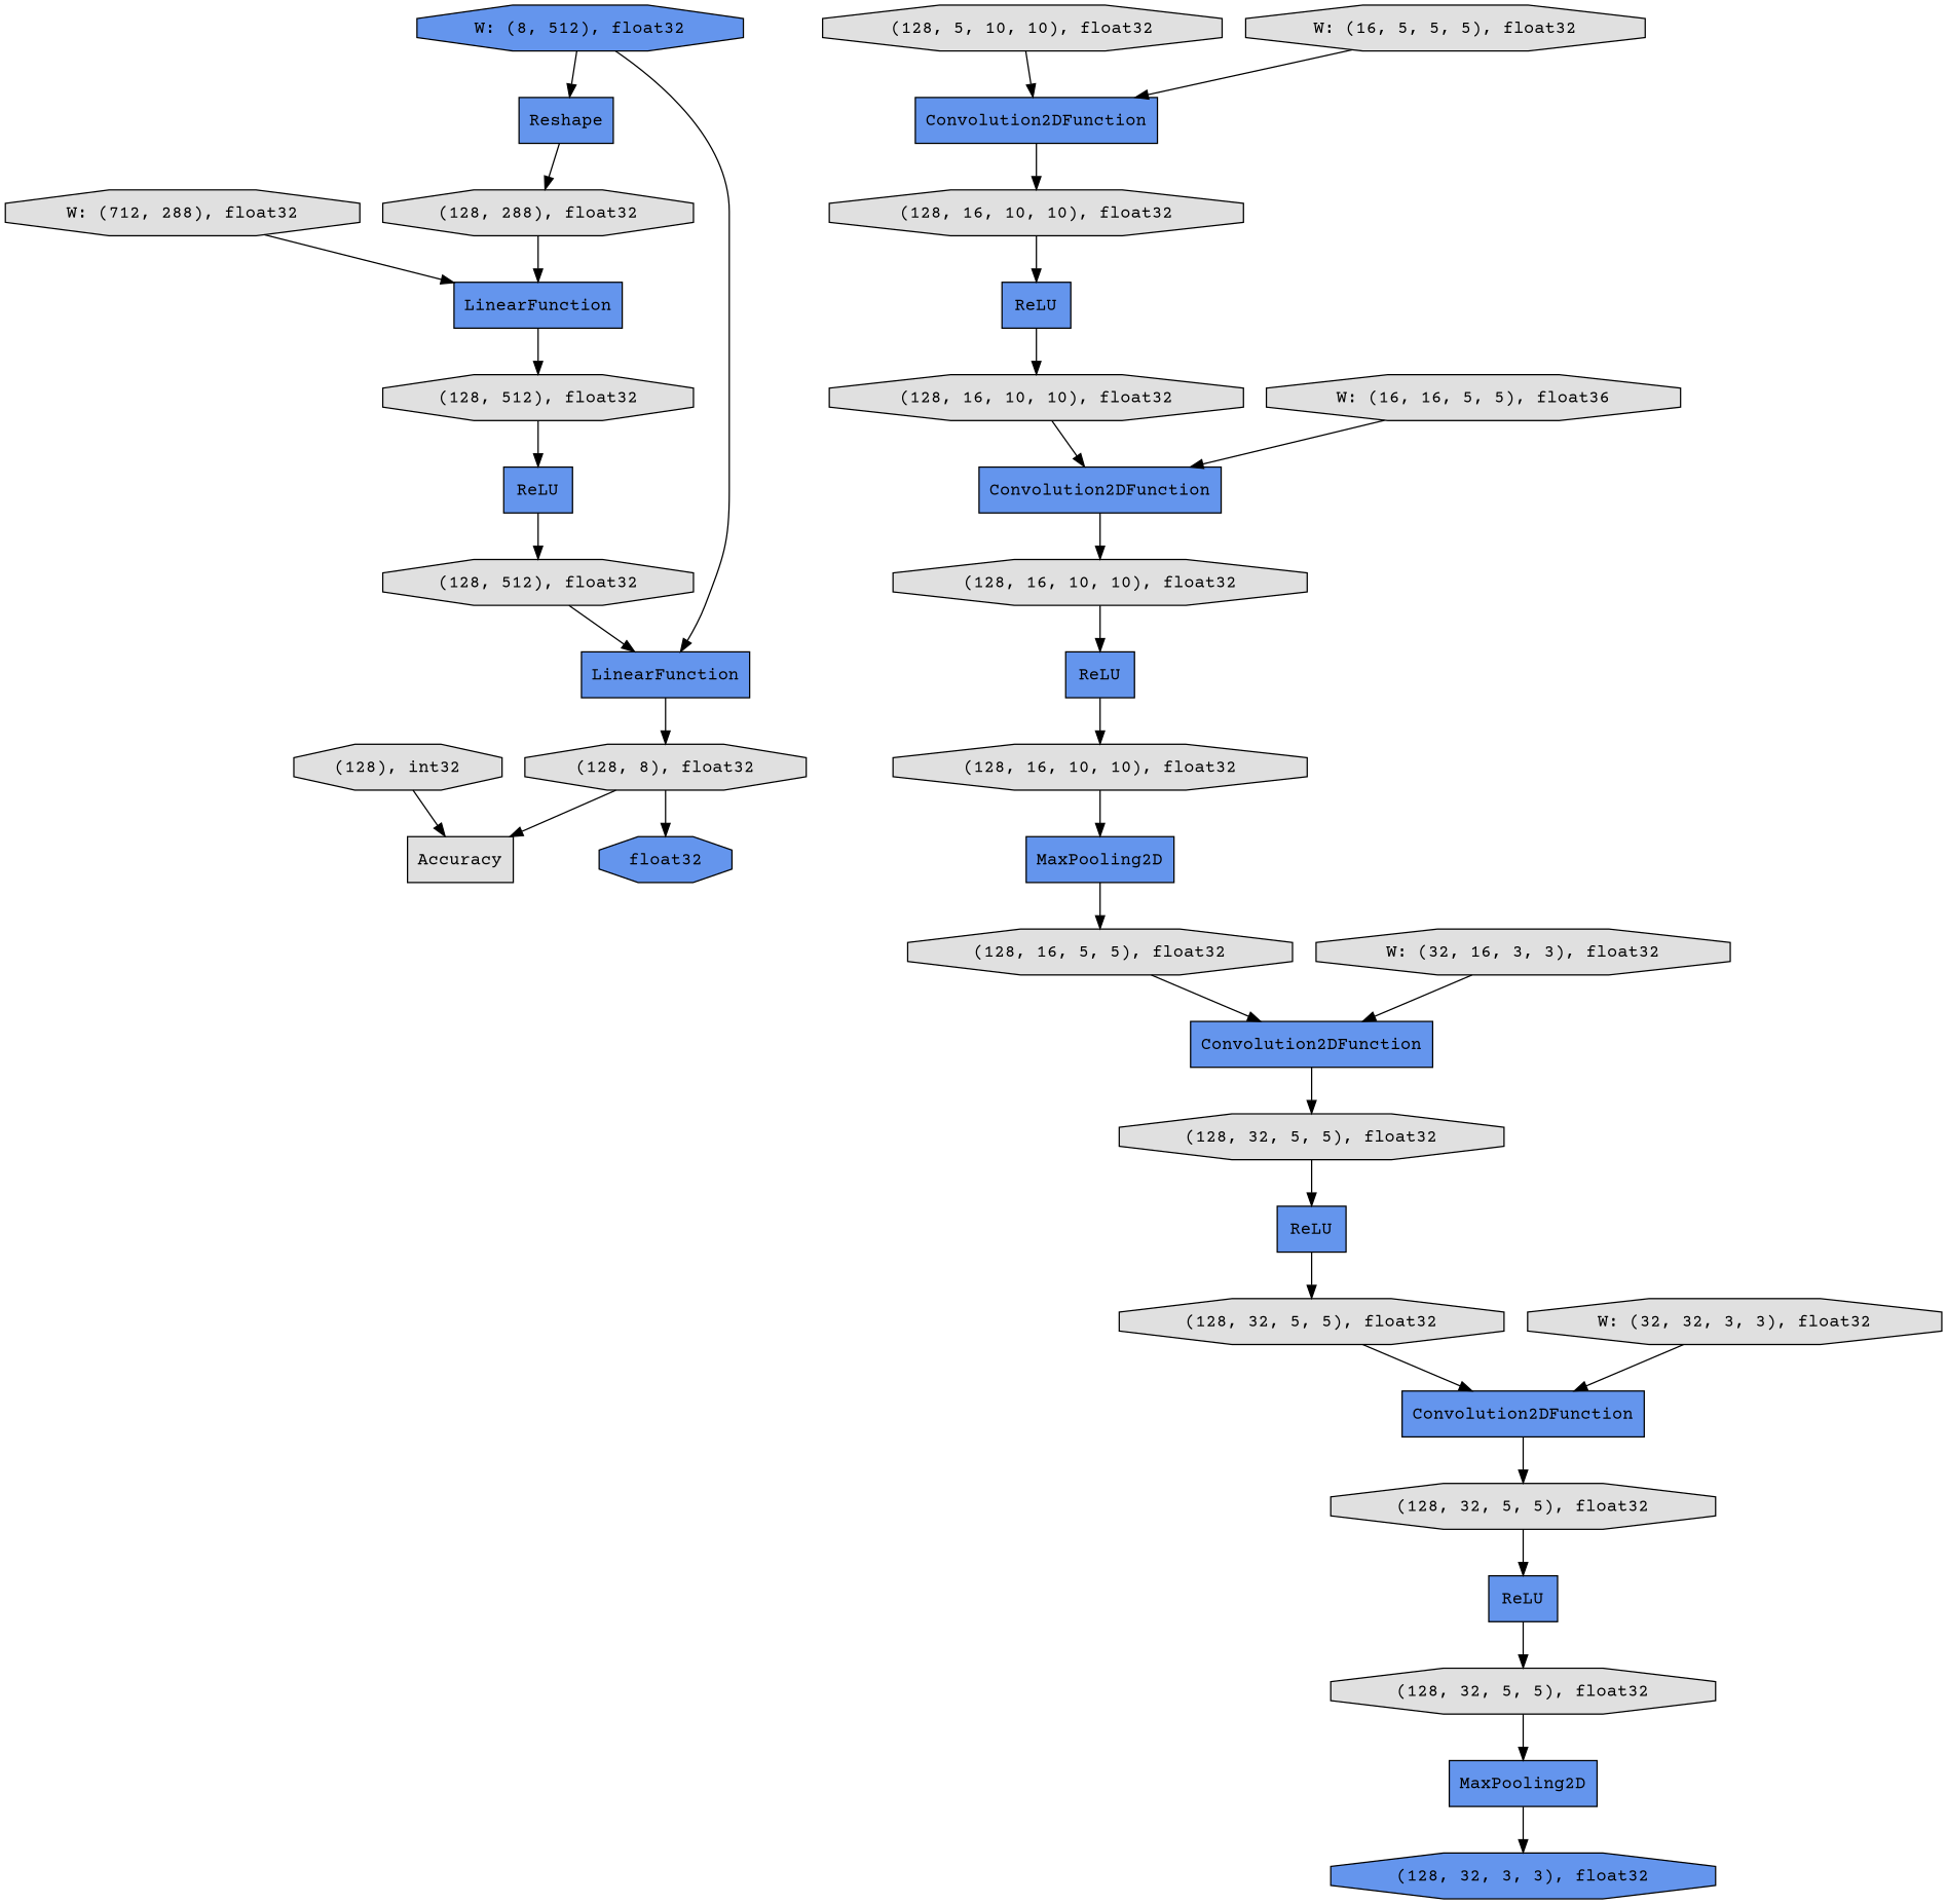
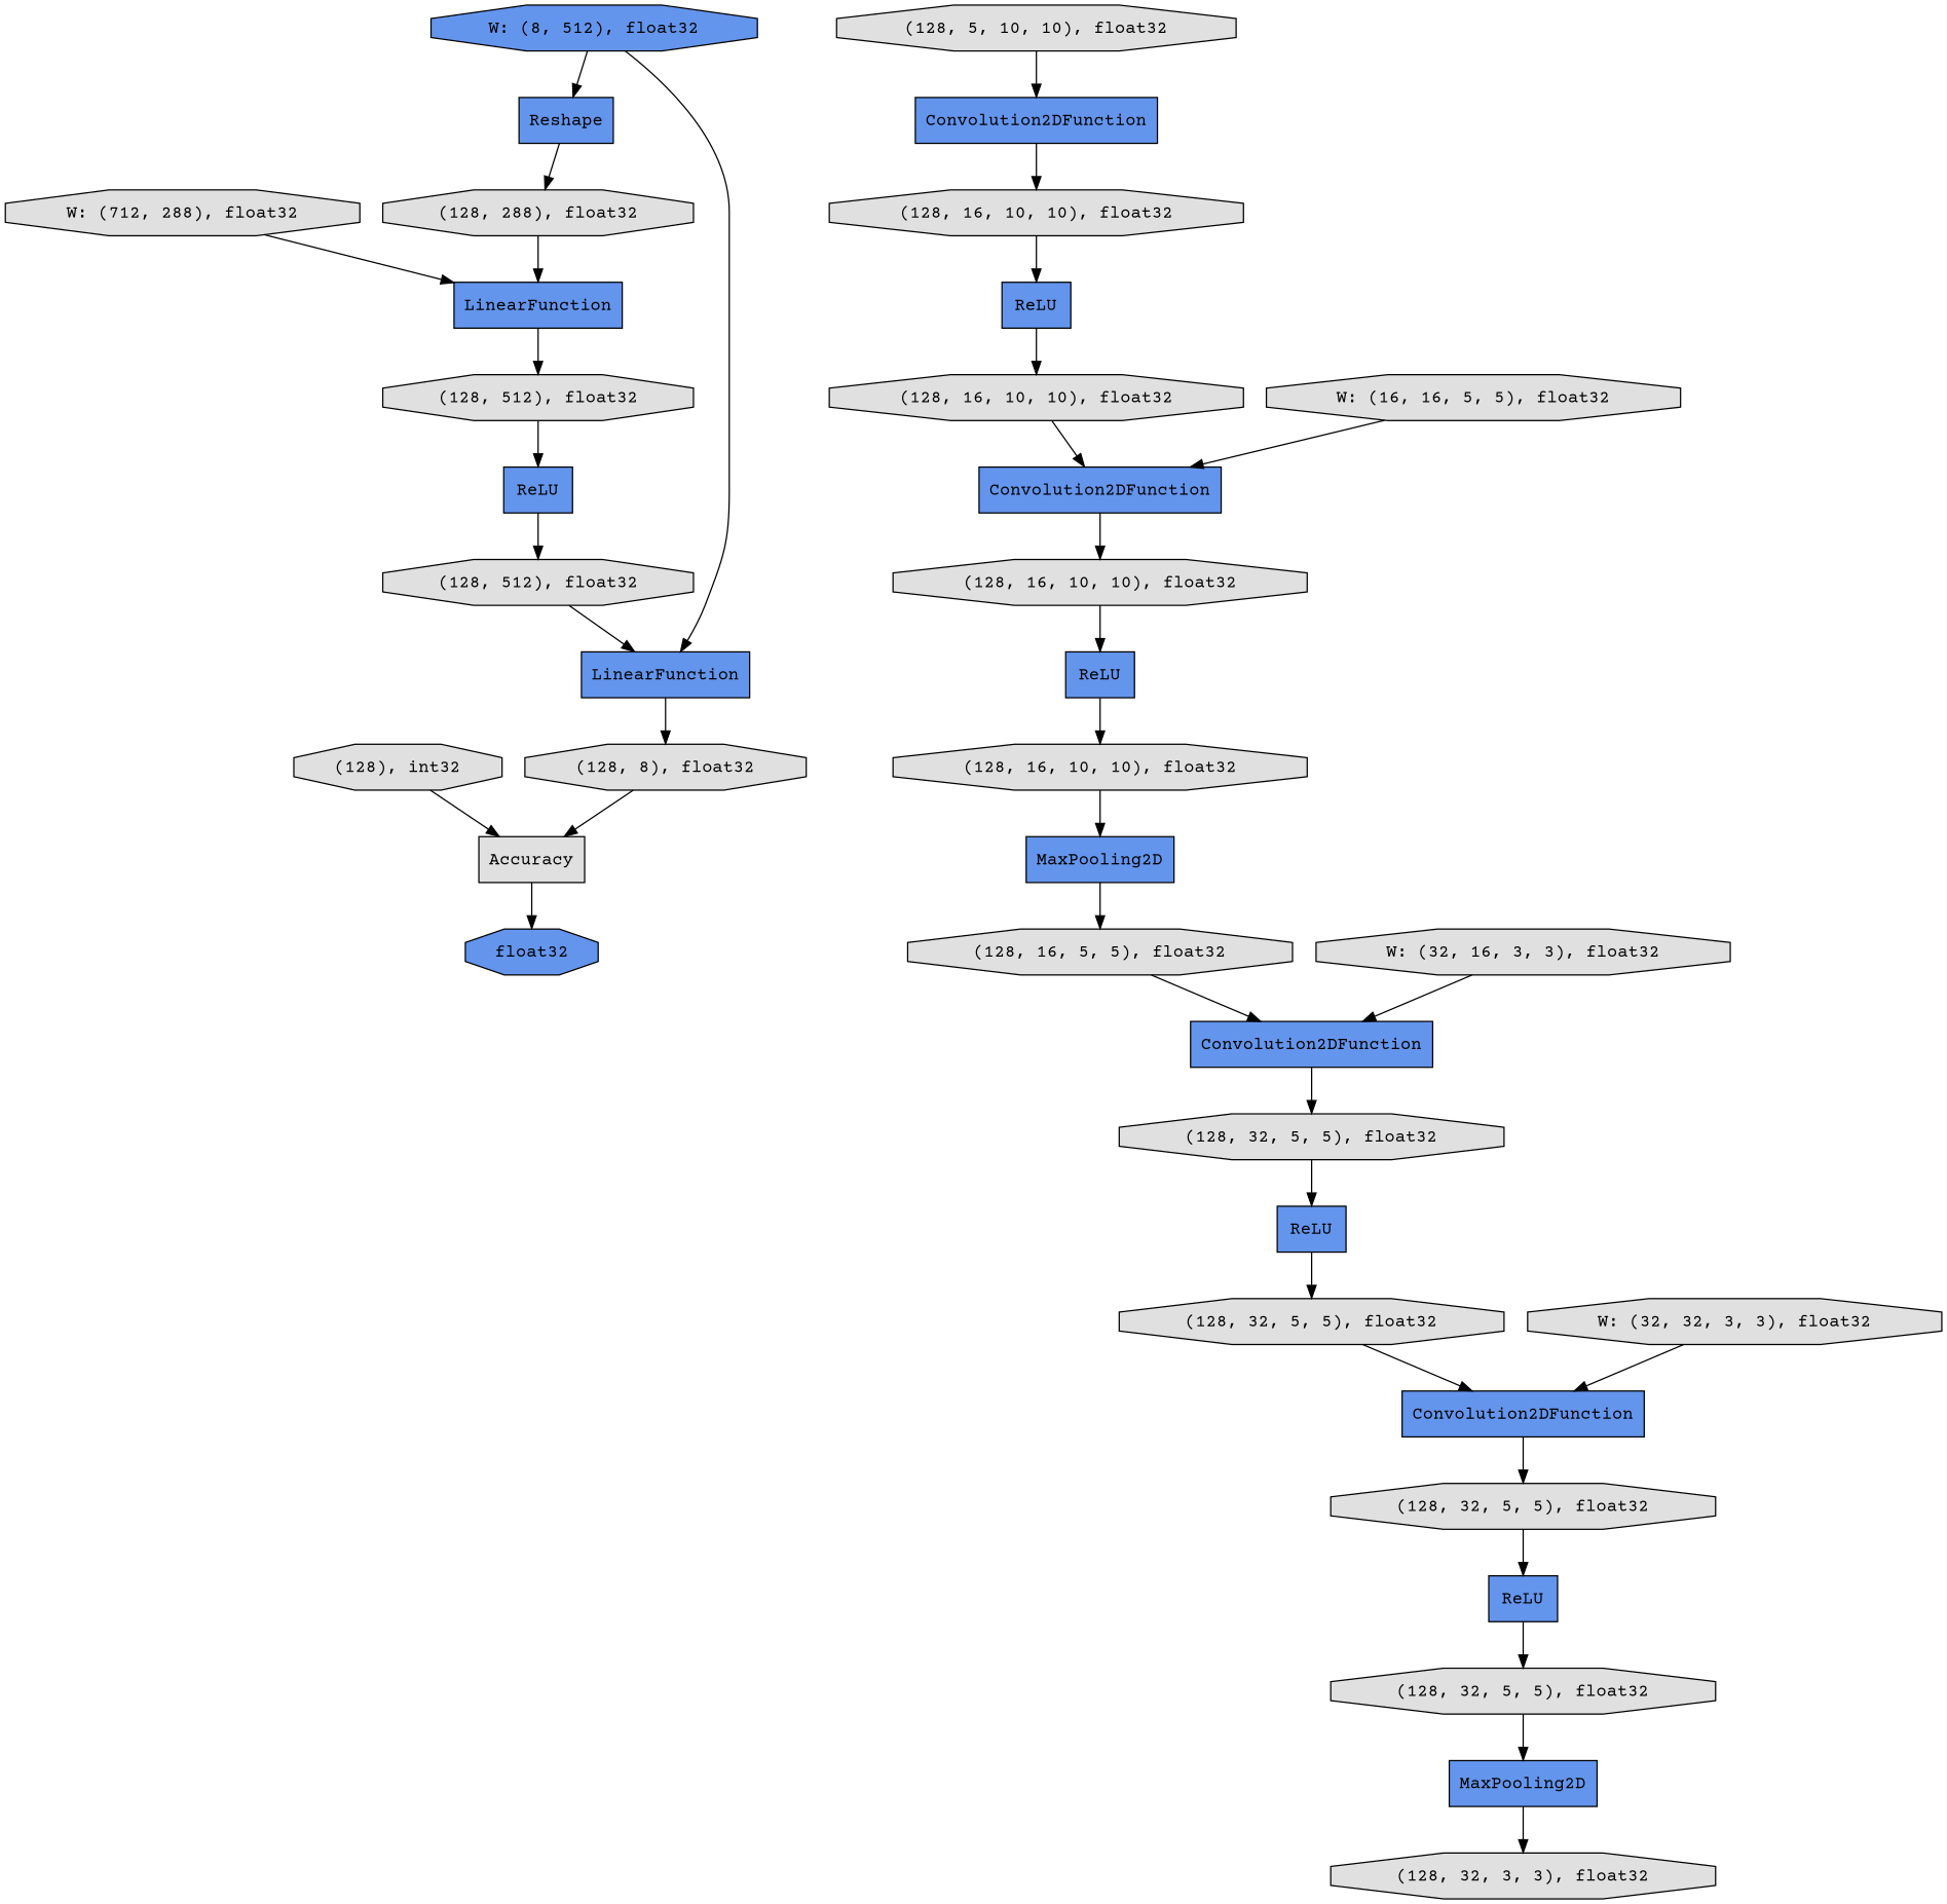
  digraph {
    fontname="Courier Prime"
    rankdir=TB
    node [fillcolor="#E0E0E0" fontname="Courier Prime" shape=octagon style=filled]
    edge [fontname="Courier Prime"]
    n1 [fillcolor="#6495ED" label=LinearFunction shape=record]
    n2 [label="(128, 8), float32"]
    n3 [label=Accuracy shape=record]
    n4 [label="(128, 512), float32"]
    n5 [label="W: (712, 288), float32"]
    n6 [fillcolor="#6495ED" label=LinearFunction shape=record]
    n7 [label="(128, 512), float32"]
    n8 [fillcolor="#6495ED" label=ReLU shape=record]
    n9 [label="(128, 32, 5, 5), float32"]
    n10 [fillcolor="#6495ED" label=MaxPooling2D shape=record]
    n11 [label="(128, 32, 5, 5), float32"]
    n12 [fillcolor="#6495ED" label=ReLU shape=record]
    n13 [label="(128, 32, 5, 5), float32"]
-   n14 [fillcolor="#6495ED" label="(128, 32, 3, 3), float32"]
+   n14 [label="(128, 32, 3, 3), float32"]
    n15 [label="(128, 32, 5, 5), float32"]
    n16 [label="(128), int32"]
    n17 [fillcolor="#6495ED" label=float32]
    n18 [fillcolor="#6495ED" label=ReLU shape=record]
    n19 [label="(128, 16, 10, 10), float32"]
    n20 [fillcolor="#6495ED" label=Convolution2DFunction shape=record]
    n21 [label="W: (32, 32, 3, 3), float32"]
    n22 [fillcolor="#6495ED" label=Convolution2DFunction shape=record]
    n23 [label="(128, 16, 10, 10), float32"]
    n24 [fillcolor="#6495ED" label=MaxPooling2D shape=record]
    n25 [label="(128, 16, 5, 5), float32"]
    n26 [label="(128, 5, 10, 10), float32"]
    n27 [fillcolor="#6495ED" label=Convolution2DFunction shape=record]
    n28 [label="(128, 16, 10, 10), float32"]
    n29 [fillcolor="#6495ED" label=Convolution2DFunction shape=record]
    n30 [label="W: (32, 16, 3, 3), float32"]
    n31 [fillcolor="#6495ED" label=Reshape shape=record]
    n32 [label="(128, 288), float32"]
-   n33 [label="W: (16, 16, 5, 5), float36"]
+   n33 [label="W: (16, 16, 5, 5), float32"]
    n34 [label="(128, 16, 10, 10), float32"]
    n35 [fillcolor="#6495ED" label=ReLU shape=record]
    n36 [fillcolor="#6495ED" label=ReLU shape=record]
-   n37 [label="W: (16, 5, 5, 5), float32"]
    n38 [fillcolor="#6495ED" label="W: (8, 512), float32"]
    n1 -> n2
    n2 -> n3
-   n2 -> n17
+   n3 -> n17
    n4 -> n1
    n5 -> n6
    n6 -> n7
    n7 -> n36
    n8 -> n9
    n9 -> n10
    n10 -> n14
    n11 -> n12
    n12 -> n13
    n13 -> n22
    n15 -> n8
    n16 -> n3
    n18 -> n19
    n19 -> n20
    n20 -> n34
    n21 -> n22
    n22 -> n15
    n23 -> n24
    n24 -> n25
    n25 -> n29
    n26 -> n27
    n27 -> n28
    n28 -> n18
    n29 -> n11
    n30 -> n29
    n31 -> n32
    n32 -> n6
    n33 -> n20
    n34 -> n35
    n35 -> n23
    n36 -> n4
-   n37 -> n27
    n38 -> n1
    n38 -> n31
  }
